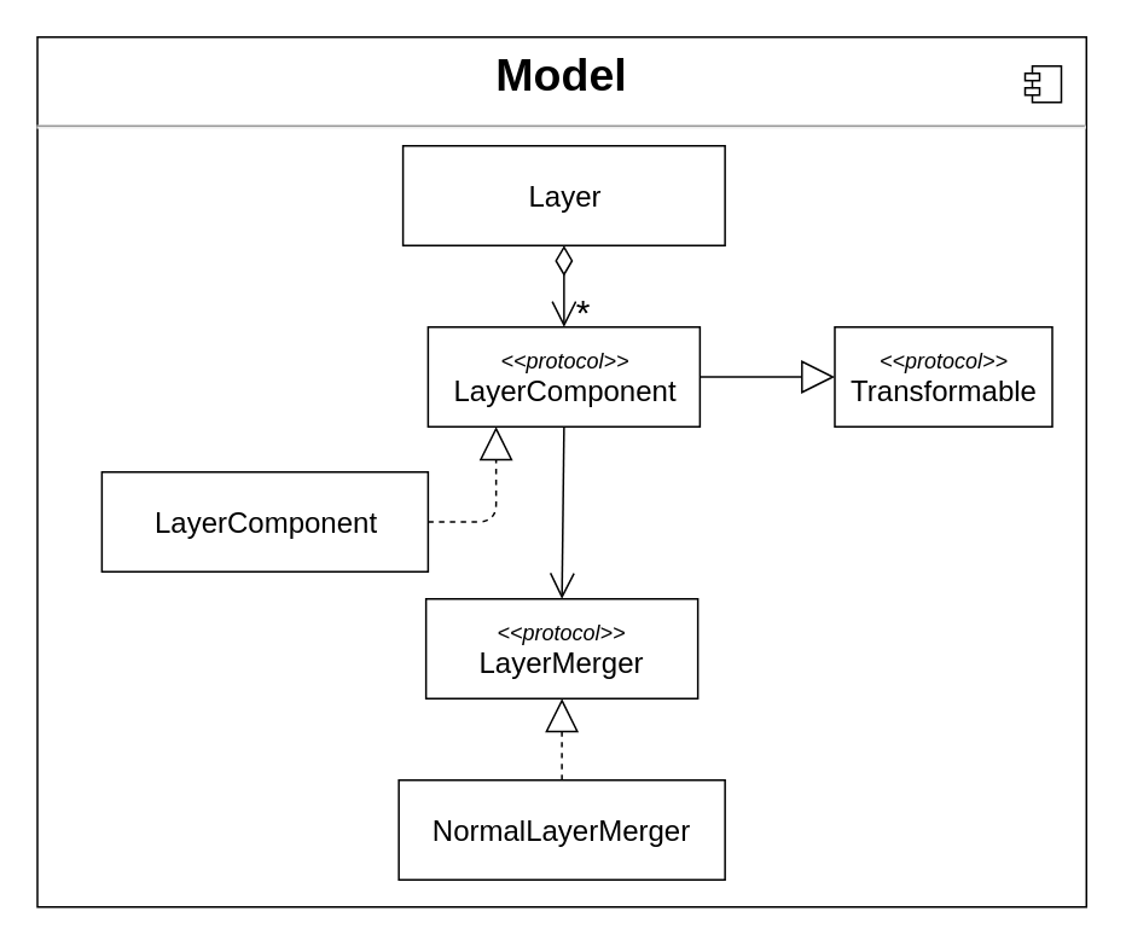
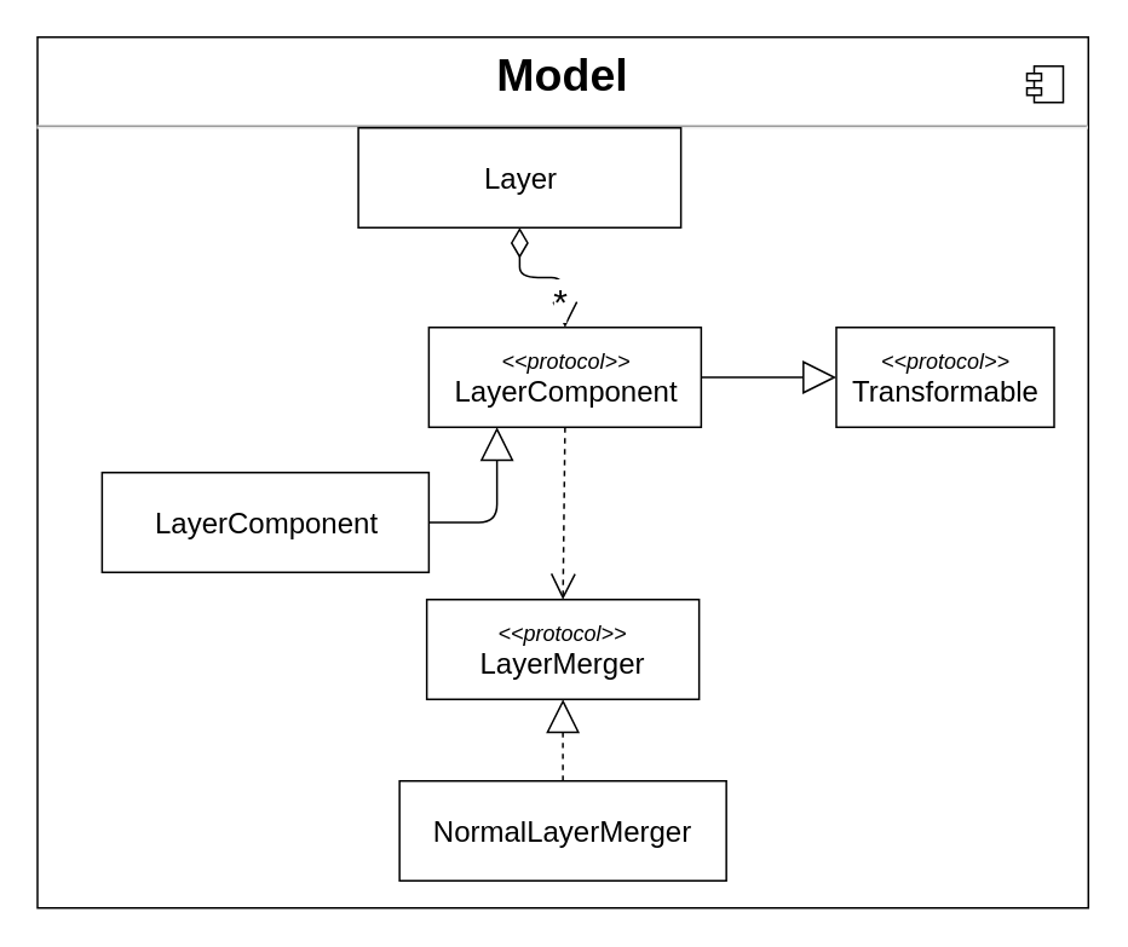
  <mxCell id="0" />
  <mxCell id="1" parent="0" />
  <mxCell id="2" value="&lt;p style=&quot;margin: 6px 0px 0px ; text-align: center ; font-size: 25px&quot;&gt;&lt;b&gt;&lt;font style=&quot;font-size: 25px&quot;&gt;Model&lt;/font&gt;&lt;/b&gt;&lt;/p&gt;&lt;hr style=&quot;font-size: 25px&quot;&gt;&lt;p style=&quot;margin: 0px 0px 0px 8px ; font-size: 25px&quot;&gt;&lt;br&gt;&lt;/p&gt;" style="align=left;overflow=fill;html=1;dropTarget=0;container=0;" parent="1" vertex="1"><mxGeometry x="20" y="20" width="578.85" height="480" as="geometry" /></mxCell>
  <mxCell id="3" value="&lt;font style=&quot;font-size: 16px&quot;&gt;LayerComponent&lt;/font&gt;" style="html=1;" parent="1" vertex="1"><mxGeometry x="55.58" y="260" width="180" height="55" as="geometry" /></mxCell>
  <mxCell id="4" value="" style="shape=component;jettyWidth=8;jettyHeight=4;" parent="1" vertex="1"><mxGeometry x="565" y="36" width="20" height="20" as="geometry"><mxPoint x="-24" y="4" as="offset" /></mxGeometry></mxCell>
- <mxCell id="5" value="&lt;span style=&quot;font-size: 16px&quot;&gt;Layer&lt;/span&gt;" style="html=1;" parent="1" vertex="1"><mxGeometry x="221.734" y="80" width="177.692" height="55" as="geometry" /></mxCell>
+ <mxCell id="5" value="&lt;span style=&quot;font-size: 16px&quot;&gt;Layer&lt;/span&gt;" style="html=1;" parent="1" vertex="1"><mxGeometry x="196.734" y="70" width="177.692" height="55" as="geometry" /></mxCell>
  <mxCell id="6" value="" style="endArrow=open;html=1;endSize=12;startArrow=diamondThin;startSize=14;startFill=0;edgeStyle=orthogonalEdgeStyle;align=left;verticalAlign=bottom;exitX=0.5;exitY=1;exitDx=0;exitDy=0;" parent="1" source="5" target="10" edge="1"><mxGeometry x="471.484" y="-801" as="geometry"><mxPoint x="411.484" y="166.5" as="sourcePoint" /><mxPoint x="364.995" y="323.5" as="targetPoint" /><Array as="points" /><mxPoint as="offset" /></mxGeometry></mxCell>
  <mxCell id="7" value="*" style="edgeLabel;html=1;align=center;verticalAlign=middle;resizable=0;points=[];fontSize=15;" parent="6" vertex="1" connectable="0"><mxGeometry x="0.65" y="1" relative="1" as="geometry"><mxPoint x="13.67" y="25.8" as="offset" /></mxGeometry></mxCell>
  <mxCell id="8" value="&lt;font style=&quot;font-size: 20px&quot;&gt;*&lt;/font&gt;" style="edgeLabel;html=1;align=center;verticalAlign=middle;resizable=0;points=[];" vertex="1" connectable="0" parent="6"><mxGeometry relative="1" as="geometry"><mxPoint x="9.42" y="12" as="offset" /></mxGeometry></mxCell>
  <mxCell id="9" value="&lt;font&gt;&lt;font style=&quot;font-size: 12px&quot;&gt;&lt;i&gt;&amp;lt;&amp;lt;protocol&amp;gt;&amp;gt;&lt;/i&gt;&lt;/font&gt;&lt;br&gt;&lt;span style=&quot;font-size: 16px&quot;&gt;Transformable&lt;/span&gt;&lt;br&gt;&lt;/font&gt;" style="html=1;" parent="1" vertex="1"><mxGeometry x="460" y="180" width="120" height="55" as="geometry" /></mxCell>
  <mxCell id="10" value="&lt;font&gt;&lt;font style=&quot;font-size: 12px&quot;&gt;&lt;i&gt;&amp;lt;&amp;lt;protocol&amp;gt;&amp;gt;&lt;/i&gt;&lt;/font&gt;&lt;br&gt;&lt;span style=&quot;font-size: 16px&quot;&gt;LayerComponent&lt;/span&gt;&lt;br&gt;&lt;/font&gt;" style="html=1;" parent="1" vertex="1"><mxGeometry x="235.58" y="180" width="150" height="55" as="geometry" /></mxCell>
- <mxCell id="11" value="" style="endArrow=block;endSize=16;endFill=0;html=1;fontSize=15;exitX=1;exitY=0.5;exitDx=0;exitDy=0;entryX=0.25;entryY=1;entryDx=0;entryDy=0;edgeStyle=orthogonalEdgeStyle;dashed=1;" parent="1" source="3" target="10" edge="1"><mxGeometry width="160" relative="1" as="geometry"><mxPoint x="330" y="297" as="sourcePoint" /><mxPoint x="268.65" y="260" as="targetPoint" /></mxGeometry></mxCell>
+ <mxCell id="11" value="" style="endArrow=block;endSize=16;endFill=0;html=1;fontSize=15;exitX=1;exitY=0.5;exitDx=0;exitDy=0;entryX=0.25;entryY=1;entryDx=0;entryDy=0;edgeStyle=orthogonalEdgeStyle;dashed=0;" parent="1" source="3" target="10" edge="1"><mxGeometry width="160" relative="1" as="geometry"><mxPoint x="330" y="297" as="sourcePoint" /><mxPoint x="268.65" y="260" as="targetPoint" /></mxGeometry></mxCell>
  <mxCell id="12" value="" style="endArrow=block;endSize=16;endFill=0;html=1;fontSize=15;exitX=1;exitY=0.5;exitDx=0;exitDy=0;entryX=0;entryY=0.5;entryDx=0;entryDy=0;edgeStyle=orthogonalEdgeStyle;" parent="1" source="10" target="9" edge="1"><mxGeometry width="160" relative="1" as="geometry"><mxPoint x="585" y="285" as="sourcePoint" /><mxPoint x="360.909" y="530" as="targetPoint" /><Array as="points"><mxPoint x="440" y="208" /><mxPoint x="440" y="208" /></Array></mxGeometry></mxCell>
  <mxCell id="13" value="&lt;font&gt;&lt;font style=&quot;font-size: 12px&quot;&gt;&lt;i&gt;&amp;lt;&amp;lt;protocol&amp;gt;&amp;gt;&lt;/i&gt;&lt;/font&gt;&lt;br&gt;&lt;span style=&quot;font-size: 16px&quot;&gt;LayerMerger&lt;/span&gt;&lt;br&gt;&lt;/font&gt;" style="html=1;" vertex="1" parent="1"><mxGeometry x="234.43" y="330" width="150" height="55" as="geometry" /></mxCell>
- <mxCell id="14" value="" style="endArrow=open;endSize=12;dashed=0;html=1;exitX=0.5;exitY=1;exitDx=0;exitDy=0;entryX=0.5;entryY=0;entryDx=0;entryDy=0;" edge="1" parent="1" source="10" target="13"><mxGeometry width="160" relative="1" as="geometry"><mxPoint x="220" y="310" as="sourcePoint" /><mxPoint x="380" y="310" as="targetPoint" /></mxGeometry></mxCell>
+ <mxCell id="14" value="" style="endArrow=open;endSize=12;dashed=1;html=1;exitX=0.5;exitY=1;exitDx=0;exitDy=0;entryX=0.5;entryY=0;entryDx=0;entryDy=0;" edge="1" parent="1" source="10" target="13"><mxGeometry width="160" relative="1" as="geometry"><mxPoint x="220" y="310" as="sourcePoint" /><mxPoint x="380" y="310" as="targetPoint" /></mxGeometry></mxCell>
  <mxCell id="15" value="&lt;font style=&quot;font-size: 16px&quot;&gt;NormalLayerMerger&lt;/font&gt;" style="html=1;" vertex="1" parent="1"><mxGeometry x="219.43" y="430" width="180" height="55" as="geometry" /></mxCell>
  <mxCell id="16" value="" style="endArrow=block;endSize=16;endFill=0;html=1;fontSize=15;exitX=0.5;exitY=0;exitDx=0;exitDy=0;entryX=0.5;entryY=1;entryDx=0;entryDy=0;edgeStyle=orthogonalEdgeStyle;dashed=1;" edge="1" parent="1" source="15" target="13"><mxGeometry width="160" relative="1" as="geometry"><mxPoint x="395.58" y="297.5" as="sourcePoint" /><mxPoint x="358.08" y="245" as="targetPoint" /><Array as="points"><mxPoint x="309" y="430" /><mxPoint x="309" y="415" /><mxPoint x="309" y="415" /></Array></mxGeometry></mxCell>
